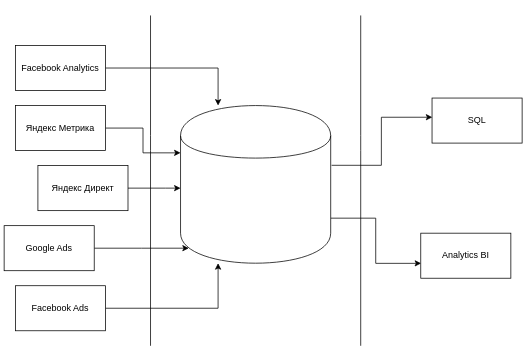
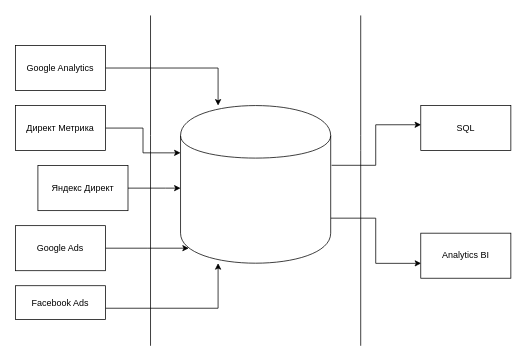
  <mxCell id="0" />
  <mxCell id="1" parent="0" />
  <mxCell id="2" value="" style="edgeStyle=orthogonalEdgeStyle;rounded=0;orthogonalLoop=1;jettySize=auto;html=1;entryX=0.004;entryY=0.67;entryDx=0;entryDy=0;entryPerimeter=0;" edge="1" parent="1" source="4" target="18"><mxGeometry relative="1" as="geometry"><mxPoint x="520" y="245" as="targetPoint" /><Array as="points"><mxPoint x="500" y="290" /><mxPoint x="500" y="350" /><mxPoint x="561" y="350" /></Array></mxGeometry></mxCell>
  <mxCell id="3" value="" style="edgeStyle=orthogonalEdgeStyle;rounded=0;orthogonalLoop=1;jettySize=auto;html=1;entryX=0.003;entryY=0.426;entryDx=0;entryDy=0;entryPerimeter=0;exitX=1.006;exitY=0.379;exitDx=0;exitDy=0;exitPerimeter=0;" edge="1" parent="1" source="4" target="17"><mxGeometry relative="1" as="geometry"><mxPoint x="520" y="245" as="targetPoint" /></mxGeometry></mxCell>
  <mxCell id="4" value="" style="shape=cylinder;whiteSpace=wrap;html=1;boundedLbl=1;backgroundOutline=1;" vertex="1" parent="1"><mxGeometry x="240" y="140" width="200" height="210" as="geometry" /></mxCell>
  <mxCell id="5" value="" style="endArrow=none;html=1;" edge="1" parent="1"><mxGeometry width="50" height="50" relative="1" as="geometry"><mxPoint x="200" y="460" as="sourcePoint" /><mxPoint x="200" y="20" as="targetPoint" /><Array as="points"><mxPoint x="200" y="190" /></Array></mxGeometry></mxCell>
  <mxCell id="6" value="" style="edgeStyle=orthogonalEdgeStyle;rounded=0;orthogonalLoop=1;jettySize=auto;html=1;entryX=0.25;entryY=0;entryDx=0;entryDy=0;entryPerimeter=0;" edge="1" parent="1" source="7" target="4"><mxGeometry relative="1" as="geometry"><mxPoint x="220" y="90" as="targetPoint" /></mxGeometry></mxCell>
- <mxCell id="7" value="Facebook Analytics" style="rounded=0;whiteSpace=wrap;html=1;" vertex="1" parent="1"><mxGeometry x="20" y="60" width="120" height="60" as="geometry" /></mxCell>
+ <mxCell id="7" value="Google Analytics" style="rounded=0;whiteSpace=wrap;html=1;" vertex="1" parent="1"><mxGeometry x="20" y="60" width="120" height="60" as="geometry" /></mxCell>
  <mxCell id="8" value="" style="edgeStyle=orthogonalEdgeStyle;rounded=0;orthogonalLoop=1;jettySize=auto;html=1;entryX=0;entryY=0.3;entryDx=0;entryDy=0;" edge="1" parent="1" source="9" target="4"><mxGeometry relative="1" as="geometry"><mxPoint x="220" y="170" as="targetPoint" /></mxGeometry></mxCell>
- <mxCell id="9" value="Яндекс Метрика" style="rounded=0;whiteSpace=wrap;html=1;" vertex="1" parent="1"><mxGeometry x="20" y="140" width="120" height="60" as="geometry" /></mxCell>
+ <mxCell id="9" value="Директ Метрика" style="rounded=0;whiteSpace=wrap;html=1;" vertex="1" parent="1"><mxGeometry x="20" y="140" width="120" height="60" as="geometry" /></mxCell>
  <mxCell id="10" value="" style="edgeStyle=orthogonalEdgeStyle;rounded=0;orthogonalLoop=1;jettySize=auto;html=1;" edge="1" parent="1" source="11" target="4"><mxGeometry relative="1" as="geometry"><mxPoint x="230" y="250" as="targetPoint" /><Array as="points"><mxPoint x="220" y="250" /><mxPoint x="220" y="250" /></Array></mxGeometry></mxCell>
  <mxCell id="11" value="Яндекс Директ" style="rounded=0;whiteSpace=wrap;html=1;" vertex="1" parent="1"><mxGeometry x="50" y="220" width="120" height="60" as="geometry" /></mxCell>
  <mxCell id="12" value="" style="edgeStyle=orthogonalEdgeStyle;rounded=0;orthogonalLoop=1;jettySize=auto;html=1;" edge="1" parent="1" source="13"><mxGeometry relative="1" as="geometry"><mxPoint x="251" y="330" as="targetPoint" /></mxGeometry></mxCell>
- <mxCell id="13" value="Google Ads" style="rounded=0;whiteSpace=wrap;html=1;" vertex="1" parent="1"><mxGeometry x="5" y="300" width="120" height="60" as="geometry" /></mxCell>
+ <mxCell id="13" value="Google Ads" style="rounded=0;whiteSpace=wrap;html=1;" vertex="1" parent="1"><mxGeometry x="20" y="300" width="120" height="60" as="geometry" /></mxCell>
  <mxCell id="14" value="" style="edgeStyle=orthogonalEdgeStyle;rounded=0;orthogonalLoop=1;jettySize=auto;html=1;" edge="1" parent="1" source="15"><mxGeometry relative="1" as="geometry"><mxPoint x="290" y="350" as="targetPoint" /><Array as="points"><mxPoint x="290" y="410" /><mxPoint x="290" y="350" /></Array></mxGeometry></mxCell>
- <mxCell id="15" value="Facebook Ads" style="rounded=0;whiteSpace=wrap;html=1;" vertex="1" parent="1"><mxGeometry x="20" y="380" width="120" height="60" as="geometry" /></mxCell>
+ <mxCell id="15" value="Facebook Ads" style="rounded=0;whiteSpace=wrap;html=1;" vertex="1" parent="1"><mxGeometry x="20" y="380" width="120" height="45" as="geometry" /></mxCell>
  <mxCell id="16" value="" style="endArrow=none;html=1;" edge="1" parent="1"><mxGeometry width="50" height="50" relative="1" as="geometry"><mxPoint x="480" y="460" as="sourcePoint" /><mxPoint x="480" y="20" as="targetPoint" /><Array as="points"><mxPoint x="480" y="190" /></Array></mxGeometry></mxCell>
- <mxCell id="17" value="SQL" style="rounded=0;whiteSpace=wrap;html=1;" vertex="1" parent="1"><mxGeometry x="575" y="130" width="120" height="60" as="geometry" /></mxCell>
+ <mxCell id="17" value="SQL" style="rounded=0;whiteSpace=wrap;html=1;" vertex="1" parent="1"><mxGeometry x="560" y="140" width="120" height="60" as="geometry" /></mxCell>
  <mxCell id="18" value="Analytics BI" style="rounded=0;whiteSpace=wrap;html=1;" vertex="1" parent="1"><mxGeometry x="560" y="310" width="120" height="60" as="geometry" /></mxCell>
